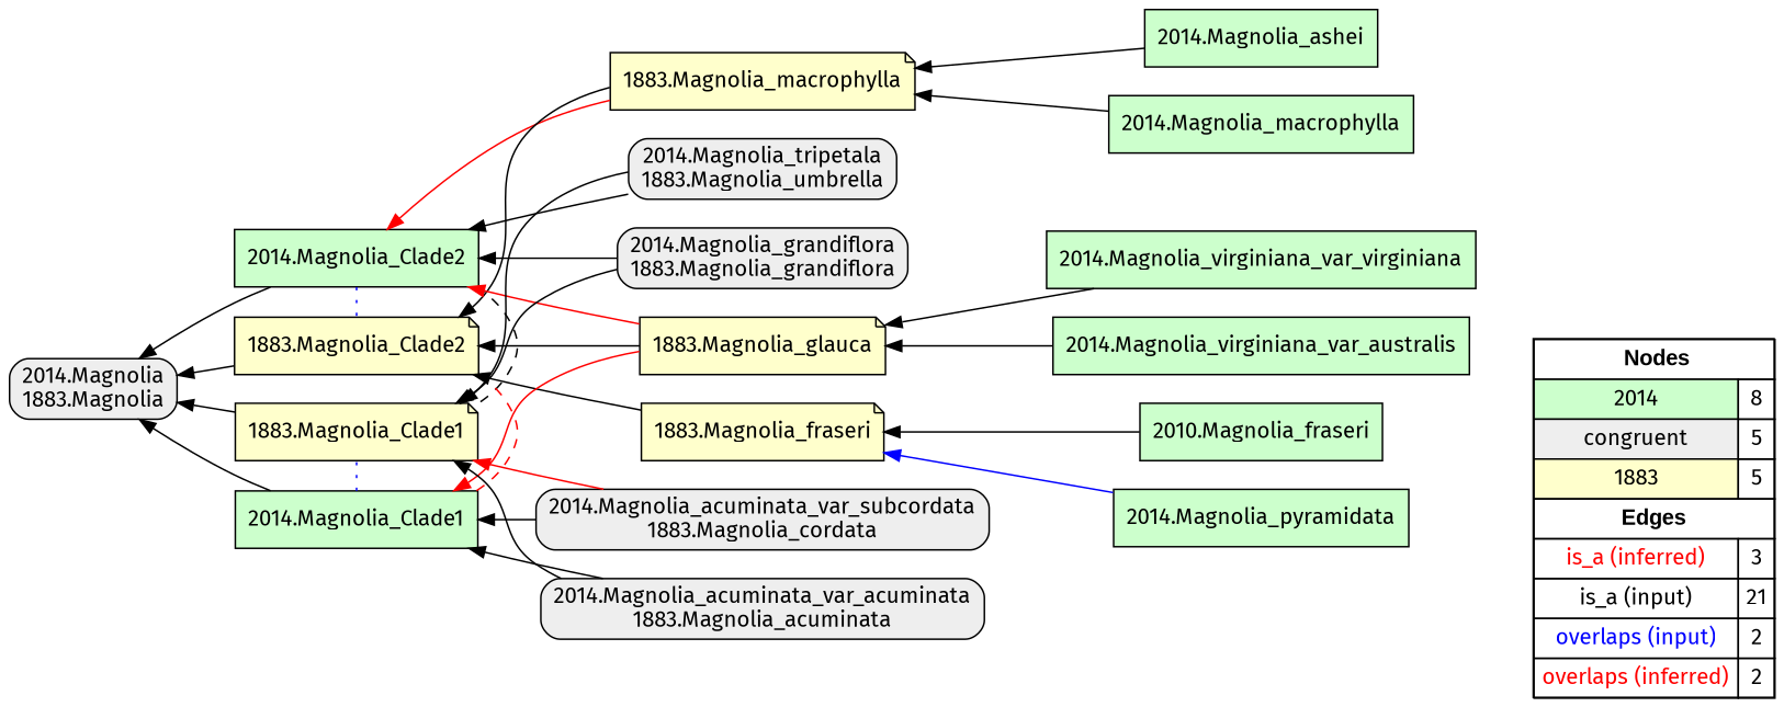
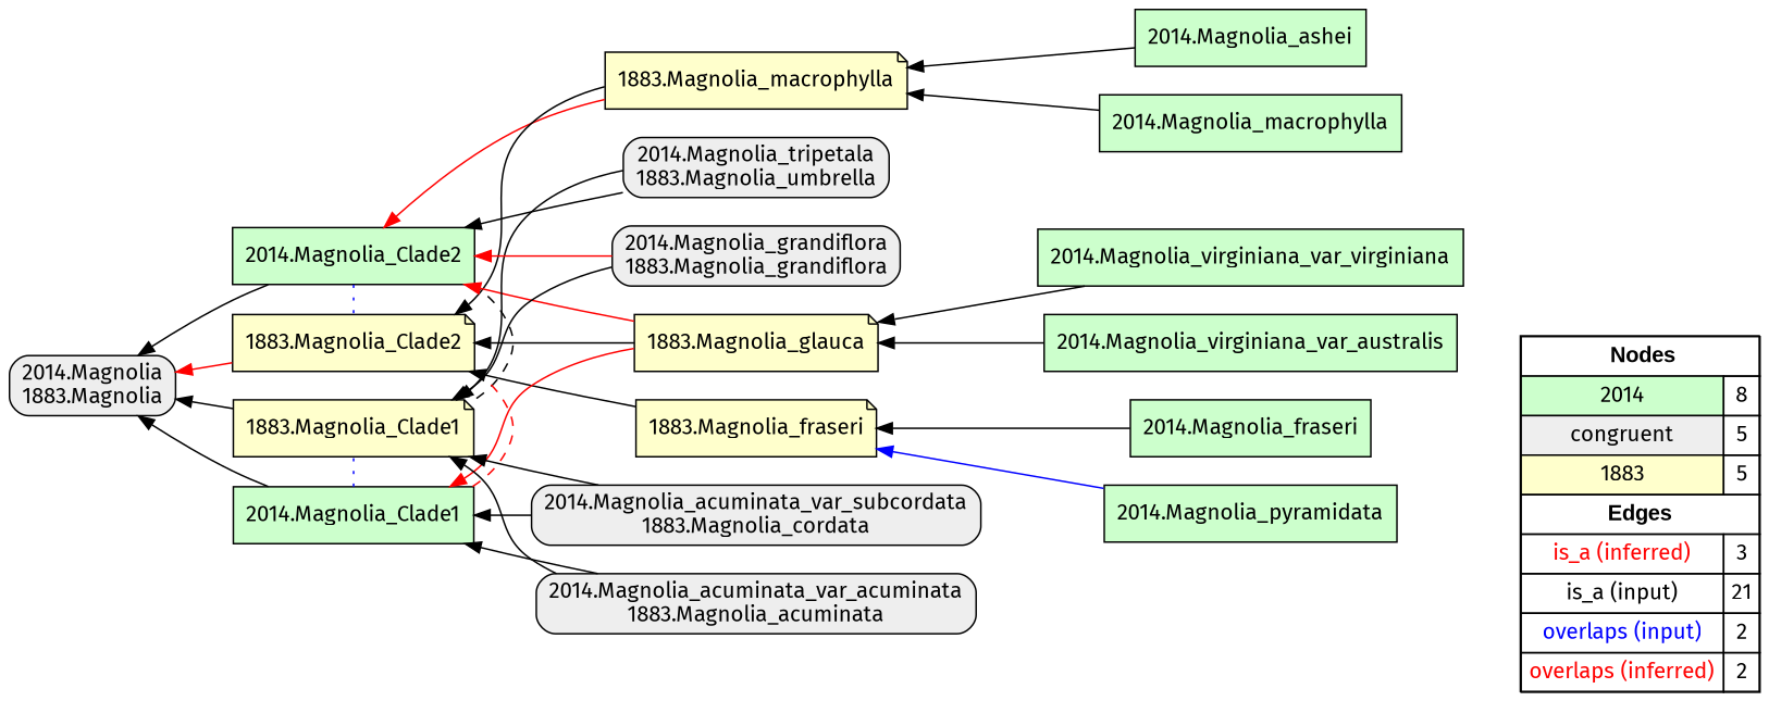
  digraph {
    fontname="Fira Sans"
    rankdir=RL
    node [fillcolor="#CCFFCC" fontname="Fira Sans" shape=box style=filled]
    edge [arrowhead=normal color="#000000" constraint=true fontname="Fira Sans" penwidth=1 style=solid]
    n1 [fillcolor=white label=<   <TABLE BORDER="0" CELLBORDER="1" CELLSPACING="0" CELLPADDING="4">  <TR> <TD COLSPAN="2"><font face="Arial Black"> Nodes</font></TD> </TR>  <TR>   <TD bgcolor="#CCFFCC" fontname="helvetica">2014</TD>   <TD>8</TD>   </TR>  <TR>   <TD bgcolor="#EEEEEE" fontname="helvetica">congruent</TD>   <TD>5</TD>   </TR>  <TR>   <TD bgcolor="#FFFFCC" fontname="helvetica">1883</TD>   <TD>5</TD>   </TR>  <TR> <TD COLSPAN="2"><font face = "Arial Black"> Edges </font></TD> </TR>  <TR>   <TD><font color ="#FF0000">is_a (inferred)</font></TD><TD>3</TD> </TR> <TR>   <TD><font color ="#000000">is_a (input)</font></TD><TD>21</TD> </TR> <TR>   <TD><font color ="#0000FF">overlaps (input)</font></TD><TD>2</TD> </TR> <TR>   <TD><font color ="#FF0000">overlaps (inferred)</font></TD><TD>2</TD> </TR> </TABLE>   > margin=0]
    "2014.Magnolia\n1883.Magnolia" [fillcolor="#EEEEEE" style="filled,rounded"]
    "2014.Magnolia_Clade2"
    "1883.Magnolia_Clade2" [fillcolor="#FFFFCC" shape=note]
    "1883.Magnolia_Clade1" [fillcolor="#FFFFCC" shape=note]
    "2014.Magnolia_Clade1"
    "1883.Magnolia_fraseri" [fillcolor="#FFFFCC" shape=note]
-   "2014.Magnolia_fraseri" [label="2010.Magnolia_fraseri"]
+   "2014.Magnolia_fraseri"
    "1883.Magnolia_macrophylla" [fillcolor="#FFFFCC" shape=note]
    "2014.Magnolia_ashei"
    "1883.Magnolia_glauca" [fillcolor="#FFFFCC" shape=note]
    "2014.Magnolia_virginiana_var_virginiana"
    "2014.Magnolia_macrophylla"
    "2014.Magnolia_virginiana_var_australis"
    "2014.Magnolia_pyramidata"
    "2014.Magnolia_acuminata_var_subcordata\n1883.Magnolia_cordata" [fillcolor="#EEEEEE" style="filled,rounded"]
    "2014.Magnolia_tripetala\n1883.Magnolia_umbrella" [fillcolor="#EEEEEE" style="filled,rounded"]
    "2014.Magnolia_acuminata_var_acuminata\n1883.Magnolia_acuminata" [fillcolor="#EEEEEE" style="filled,rounded"]
    "2014.Magnolia_grandiflora\n1883.Magnolia_grandiflora" [fillcolor="#EEEEEE" style="filled,rounded"]
    subgraph sub_1 {
      rank=source
      n1
    }
    "2014.Magnolia_Clade2" -> "2014.Magnolia\n1883.Magnolia"
    "2014.Magnolia_Clade2" -> "1883.Magnolia_Clade2" [arrowhead=none color="#0000FF" constraint=false style=dotted]
    "2014.Magnolia_Clade2" -> "1883.Magnolia_Clade1" [arrowhead=none constraint=false style=dashed]
-   "1883.Magnolia_Clade2" -> "2014.Magnolia\n1883.Magnolia"
+   "1883.Magnolia_Clade2" -> "2014.Magnolia\n1883.Magnolia" [color="#FF0000"]
    "1883.Magnolia_Clade1" -> "2014.Magnolia\n1883.Magnolia"
    "2014.Magnolia_Clade1" -> "2014.Magnolia\n1883.Magnolia"
    "2014.Magnolia_Clade1" -> "1883.Magnolia_Clade2" [arrowhead=none color="#FF0000" constraint=false style=dashed]
    "2014.Magnolia_Clade1" -> "1883.Magnolia_Clade1" [arrowhead=none color="#0000FF" constraint=false style=dotted]
    "1883.Magnolia_fraseri" -> "1883.Magnolia_Clade2"
    "2014.Magnolia_fraseri" -> "1883.Magnolia_fraseri"
    "1883.Magnolia_macrophylla" -> "2014.Magnolia_Clade2" [color="#FF0000"]
    "1883.Magnolia_macrophylla" -> "1883.Magnolia_Clade2"
    "2014.Magnolia_ashei" -> "1883.Magnolia_macrophylla"
    "1883.Magnolia_glauca" -> "2014.Magnolia_Clade2" [color="#FF0000"]
    "1883.Magnolia_glauca" -> "1883.Magnolia_Clade2"
    "1883.Magnolia_glauca" -> "2014.Magnolia_Clade1" [color="#FF0000"]
    "2014.Magnolia_virginiana_var_virginiana" -> "1883.Magnolia_glauca"
    "2014.Magnolia_macrophylla" -> "1883.Magnolia_macrophylla"
    "2014.Magnolia_virginiana_var_australis" -> "1883.Magnolia_glauca"
    "2014.Magnolia_pyramidata" -> "1883.Magnolia_fraseri" [color="#0000FF"]
-   "2014.Magnolia_acuminata_var_subcordata\n1883.Magnolia_cordata" -> "1883.Magnolia_Clade1" [color="#FF0000"]
+   "2014.Magnolia_acuminata_var_subcordata\n1883.Magnolia_cordata" -> "1883.Magnolia_Clade1"
    "2014.Magnolia_acuminata_var_subcordata\n1883.Magnolia_cordata" -> "2014.Magnolia_Clade1"
    "2014.Magnolia_tripetala\n1883.Magnolia_umbrella" -> "2014.Magnolia_Clade2"
    "2014.Magnolia_tripetala\n1883.Magnolia_umbrella" -> "1883.Magnolia_Clade1"
    "2014.Magnolia_acuminata_var_acuminata\n1883.Magnolia_acuminata" -> "1883.Magnolia_Clade1"
    "2014.Magnolia_acuminata_var_acuminata\n1883.Magnolia_acuminata" -> "2014.Magnolia_Clade1"
-   "2014.Magnolia_grandiflora\n1883.Magnolia_grandiflora" -> "2014.Magnolia_Clade2"
+   "2014.Magnolia_grandiflora\n1883.Magnolia_grandiflora" -> "2014.Magnolia_Clade2" [color="#FF0000"]
    "2014.Magnolia_grandiflora\n1883.Magnolia_grandiflora" -> "1883.Magnolia_Clade1"
  }
